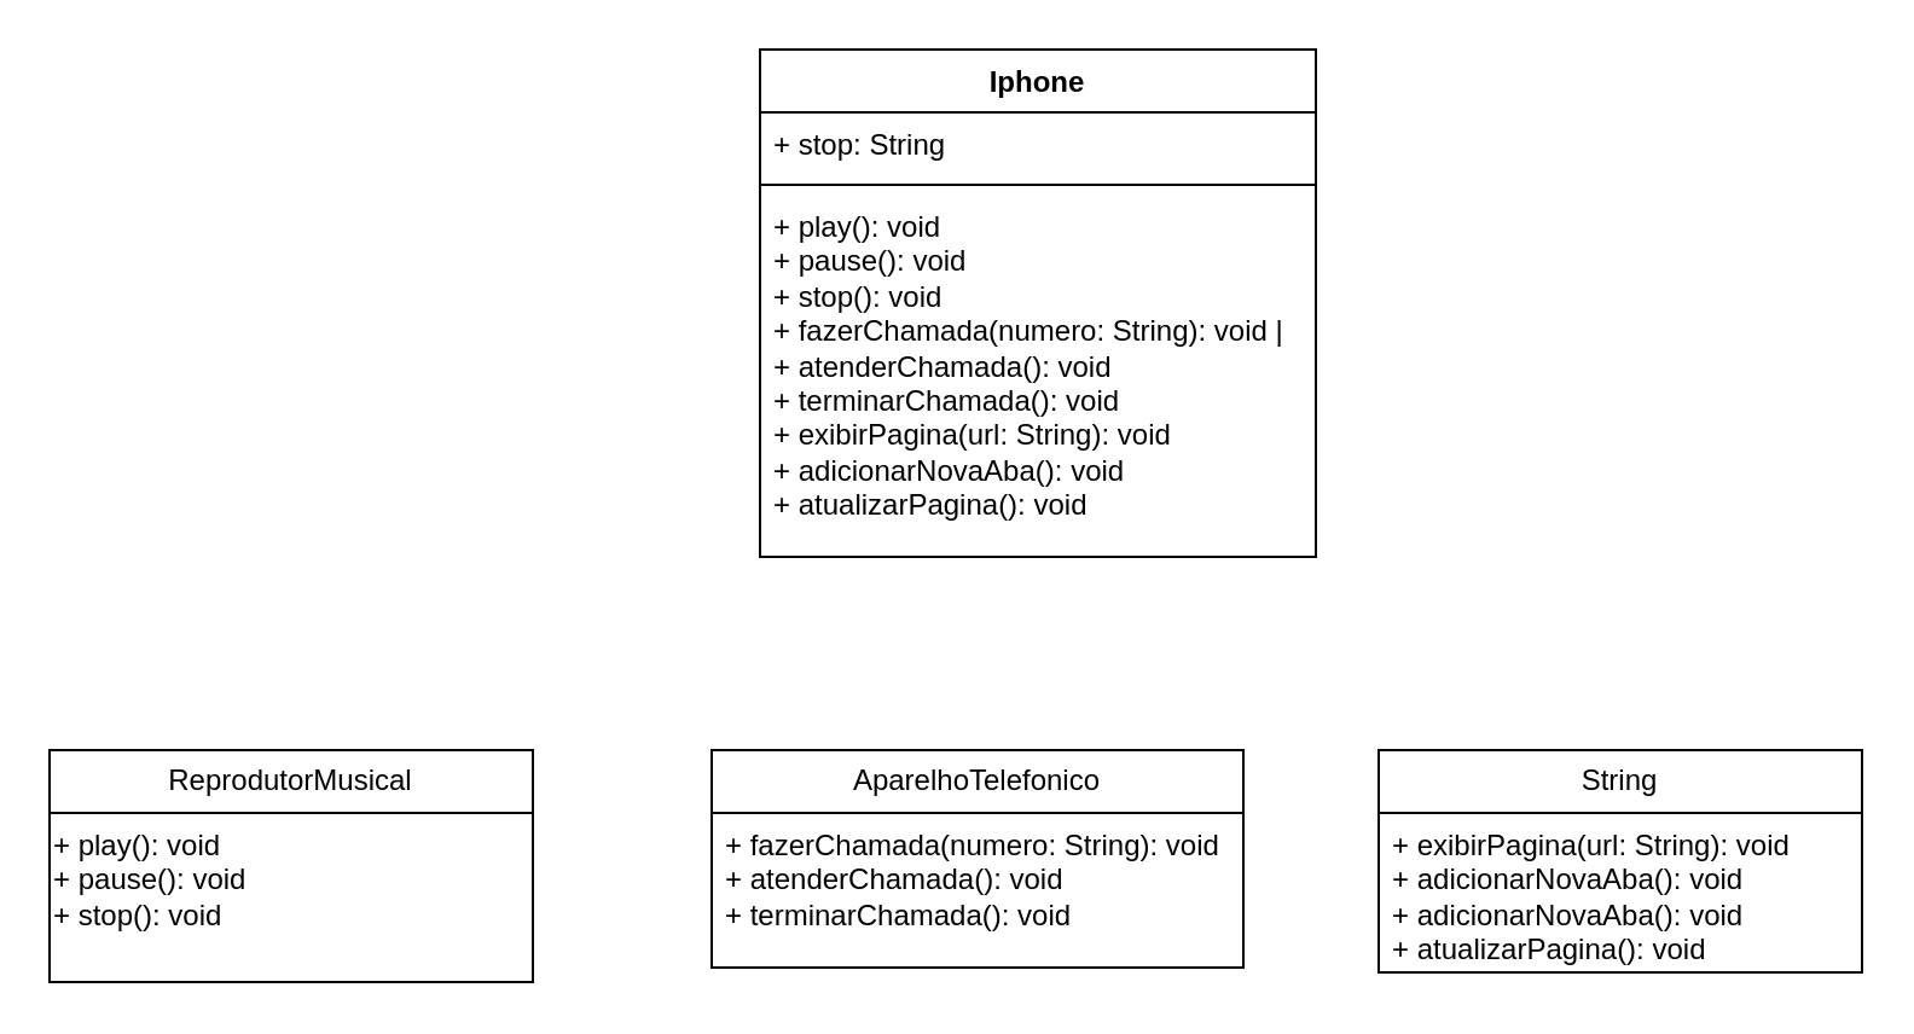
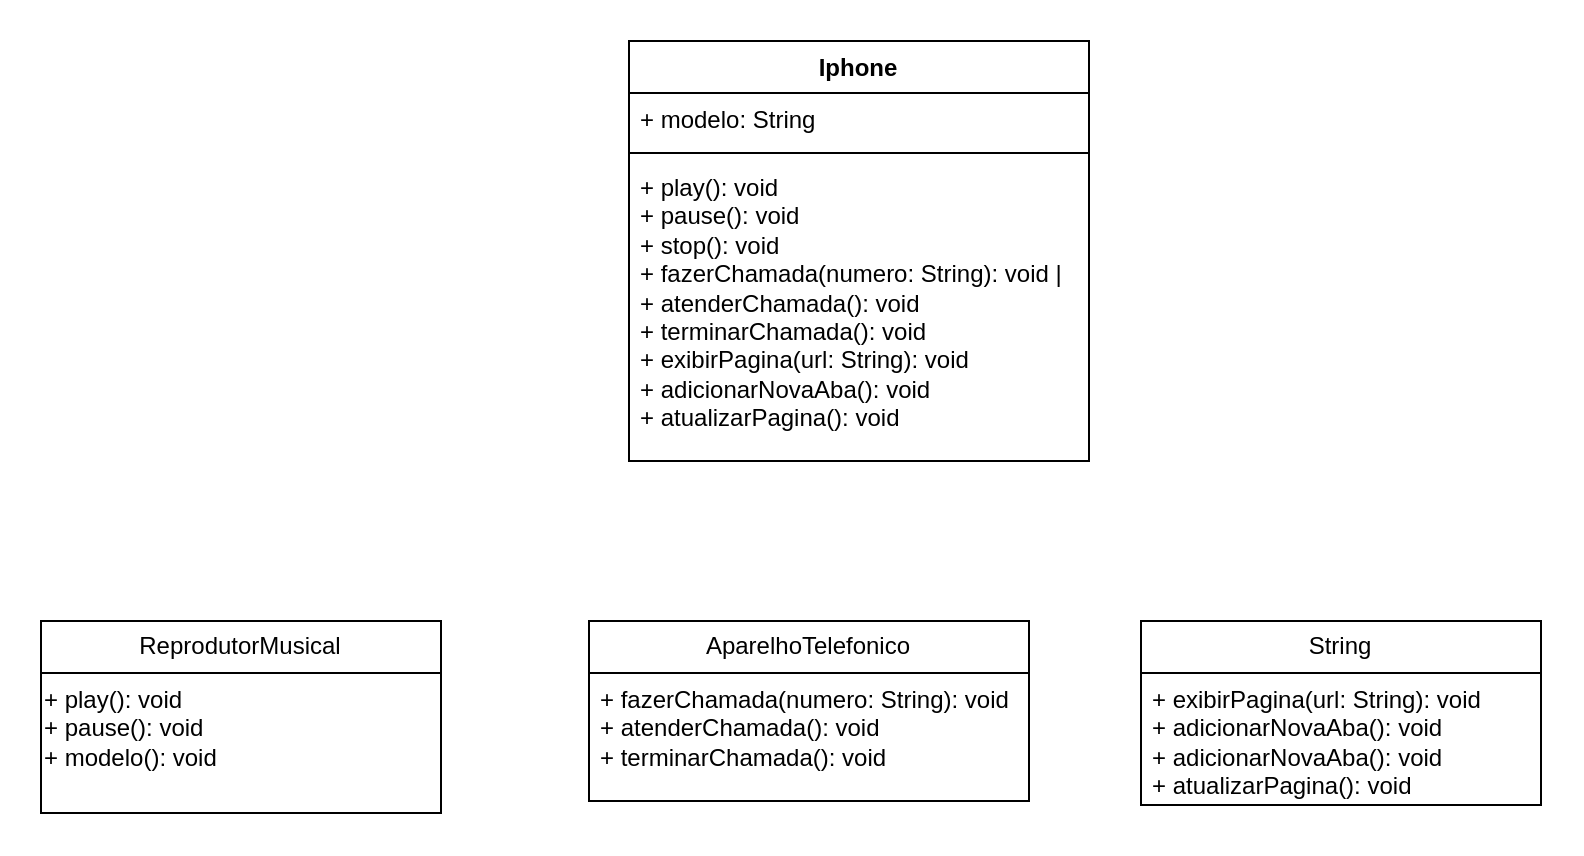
  <mxCell id="0" />
  <mxCell id="1" parent="0" />
  <mxCell id="2" value="&lt;font style=&quot;vertical-align: inherit;&quot;&gt;&lt;font style=&quot;vertical-align: inherit;&quot;&gt;String&lt;/font&gt;&lt;/font&gt;" style="swimlane;fontStyle=0;childLayout=stackLayout;horizontal=1;startSize=26;fillColor=none;horizontalStack=0;resizeParent=1;resizeParentMax=0;resizeLast=0;collapsible=1;marginBottom=0;whiteSpace=wrap;html=1;" vertex="1" parent="1"><mxGeometry x="570" y="310" width="200" height="92" as="geometry" /></mxCell>
  <mxCell id="3" value="&lt;font style=&quot;vertical-align: inherit;&quot;&gt;&lt;font style=&quot;vertical-align: inherit;&quot;&gt;+ exibirPagina(url: String): void&lt;/font&gt;&lt;/font&gt;&lt;div&gt;+ adicionarNovaAba(): void&lt;/div&gt;&lt;div&gt;+ adicionarNovaAba(): void&lt;div&gt;+ atualizarPagina(): void&lt;br&gt;&lt;/div&gt;&lt;/div&gt;" style="text;strokeColor=none;fillColor=none;align=left;verticalAlign=top;spacingLeft=4;spacingRight=4;overflow=hidden;rotatable=0;points=[[0,0.5],[1,0.5]];portConstraint=eastwest;whiteSpace=wrap;html=1;" vertex="1" parent="2"><mxGeometry y="26" width="200" height="66" as="geometry" /></mxCell>
  <mxCell id="4" value="&lt;font style=&quot;vertical-align: inherit;&quot;&gt;&lt;font style=&quot;vertical-align: inherit;&quot;&gt;Iphone&lt;/font&gt;&lt;/font&gt;" style="swimlane;fontStyle=1;align=center;verticalAlign=top;childLayout=stackLayout;horizontal=1;startSize=26;horizontalStack=0;resizeParent=1;resizeParentMax=0;resizeLast=0;collapsible=1;marginBottom=0;whiteSpace=wrap;html=1;" vertex="1" parent="1"><mxGeometry x="314" y="20" width="230" height="210" as="geometry" /></mxCell>
- <mxCell id="5" value="&lt;font style=&quot;vertical-align: inherit;&quot;&gt;&lt;font style=&quot;vertical-align: inherit;&quot;&gt;&lt;font style=&quot;vertical-align: inherit;&quot;&gt;&lt;font style=&quot;vertical-align: inherit;&quot;&gt;&lt;font style=&quot;vertical-align: inherit;&quot;&gt;&lt;font style=&quot;vertical-align: inherit;&quot;&gt;&lt;font style=&quot;vertical-align: inherit;&quot;&gt;&lt;font style=&quot;vertical-align: inherit;&quot;&gt;&lt;font style=&quot;vertical-align: inherit;&quot;&gt;&lt;font style=&quot;vertical-align: inherit;&quot;&gt;+ stop: String&lt;/font&gt;&lt;/font&gt;&lt;/font&gt;&lt;/font&gt;&lt;/font&gt;&lt;/font&gt;&lt;/font&gt;&lt;/font&gt;&lt;/font&gt;&lt;/font&gt;" style="text;strokeColor=none;fillColor=none;align=left;verticalAlign=top;spacingLeft=4;spacingRight=4;overflow=hidden;rotatable=0;points=[[0,0.5],[1,0.5]];portConstraint=eastwest;whiteSpace=wrap;html=1;" vertex="1" parent="4"><mxGeometry y="26" width="230" height="26" as="geometry" /></mxCell>
+ <mxCell id="5" value="&lt;font style=&quot;vertical-align: inherit;&quot;&gt;&lt;font style=&quot;vertical-align: inherit;&quot;&gt;&lt;font style=&quot;vertical-align: inherit;&quot;&gt;&lt;font style=&quot;vertical-align: inherit;&quot;&gt;&lt;font style=&quot;vertical-align: inherit;&quot;&gt;&lt;font style=&quot;vertical-align: inherit;&quot;&gt;&lt;font style=&quot;vertical-align: inherit;&quot;&gt;&lt;font style=&quot;vertical-align: inherit;&quot;&gt;&lt;font style=&quot;vertical-align: inherit;&quot;&gt;&lt;font style=&quot;vertical-align: inherit;&quot;&gt;+ modelo: String&lt;/font&gt;&lt;/font&gt;&lt;/font&gt;&lt;/font&gt;&lt;/font&gt;&lt;/font&gt;&lt;/font&gt;&lt;/font&gt;&lt;/font&gt;&lt;/font&gt;" style="text;strokeColor=none;fillColor=none;align=left;verticalAlign=top;spacingLeft=4;spacingRight=4;overflow=hidden;rotatable=0;points=[[0,0.5],[1,0.5]];portConstraint=eastwest;whiteSpace=wrap;html=1;" vertex="1" parent="4"><mxGeometry y="26" width="230" height="26" as="geometry" /></mxCell>
  <mxCell id="6" value="" style="line;strokeWidth=1;fillColor=none;align=left;verticalAlign=middle;spacingTop=-1;spacingLeft=3;spacingRight=3;rotatable=0;labelPosition=right;points=[];portConstraint=eastwest;strokeColor=inherit;" vertex="1" parent="4"><mxGeometry y="52" width="230" height="8" as="geometry" /></mxCell>
  <mxCell id="7" value="&lt;div&gt;+ play(): void&amp;nbsp;&lt;br&gt;+ pause(): void&amp;nbsp;&lt;br&gt;+ stop(): void&amp;nbsp;&lt;br&gt;+ fazerChamada(numero: String): void |&lt;br&gt;+ atenderChamada(): void&amp;nbsp;&lt;br&gt;+ terminarChamada(): void&amp;nbsp;&lt;/div&gt;&lt;div&gt;+ exibirPagina(url: String): void&amp;nbsp;&lt;br&gt;+ adicionarNovaAba(): void&amp;nbsp;&lt;/div&gt;&lt;div&gt;+ atualizarPagina(): void&amp;nbsp;&lt;br&gt;&lt;/div&gt;" style="text;strokeColor=none;fillColor=none;align=left;verticalAlign=top;spacingLeft=4;spacingRight=4;overflow=hidden;rotatable=0;points=[[0,0.5],[1,0.5]];portConstraint=eastwest;whiteSpace=wrap;html=1;" vertex="1" parent="4"><mxGeometry y="60" width="230" height="150" as="geometry" /></mxCell>
  <mxCell id="8" value="&lt;font style=&quot;vertical-align: inherit;&quot;&gt;&lt;font style=&quot;vertical-align: inherit;&quot;&gt;AparelhoTelefonico&lt;/font&gt;&lt;/font&gt;" style="swimlane;fontStyle=0;childLayout=stackLayout;horizontal=1;startSize=26;fillColor=none;horizontalStack=0;resizeParent=1;resizeParentMax=0;resizeLast=0;collapsible=1;marginBottom=0;whiteSpace=wrap;html=1;" vertex="1" parent="1"><mxGeometry x="294" y="310" width="220" height="90" as="geometry" /></mxCell>
  <mxCell id="9" value="&lt;font style=&quot;vertical-align: inherit;&quot;&gt;&lt;font style=&quot;vertical-align: inherit;&quot;&gt;+ fazerChamada(numero: String): void&amp;nbsp;&lt;/font&gt;&lt;/font&gt;&lt;div&gt;&lt;font style=&quot;vertical-align: inherit;&quot;&gt;&lt;font style=&quot;vertical-align: inherit;&quot;&gt;+ atenderChamada(): void&amp;nbsp;&lt;br&gt;+ terminarChamada(): void&amp;nbsp;&lt;/font&gt;&lt;/font&gt;&lt;/div&gt;" style="text;strokeColor=none;fillColor=none;align=left;verticalAlign=top;spacingLeft=4;spacingRight=4;overflow=hidden;rotatable=0;points=[[0,0.5],[1,0.5]];portConstraint=eastwest;whiteSpace=wrap;html=1;" vertex="1" parent="8"><mxGeometry y="26" width="220" height="64" as="geometry" /></mxCell>
  <mxCell id="10" value="&lt;font style=&quot;vertical-align: inherit;&quot;&gt;&lt;font style=&quot;vertical-align: inherit;&quot;&gt;ReprodutorMusical&lt;/font&gt;&lt;/font&gt;" style="swimlane;fontStyle=0;childLayout=stackLayout;horizontal=1;startSize=26;fillColor=none;horizontalStack=0;resizeParent=1;resizeParentMax=0;resizeLast=0;collapsible=1;marginBottom=0;whiteSpace=wrap;html=1;" vertex="1" parent="1"><mxGeometry x="20" y="310" width="200" height="96" as="geometry" /></mxCell>
- <mxCell id="11" value="+ play(): void&amp;nbsp;&lt;br&gt;+ pause(): void&lt;div&gt;+ stop(): void&lt;/div&gt;" style="text;whiteSpace=wrap;html=1;" vertex="1" parent="10"><mxGeometry y="26" width="200" height="70" as="geometry" /></mxCell>
+ <mxCell id="11" value="+ play(): void&amp;nbsp;&lt;br&gt;+ pause(): void&lt;div&gt;+ modelo(): void&lt;/div&gt;" style="text;whiteSpace=wrap;html=1;" vertex="1" parent="10"><mxGeometry y="26" width="200" height="70" as="geometry" /></mxCell>
